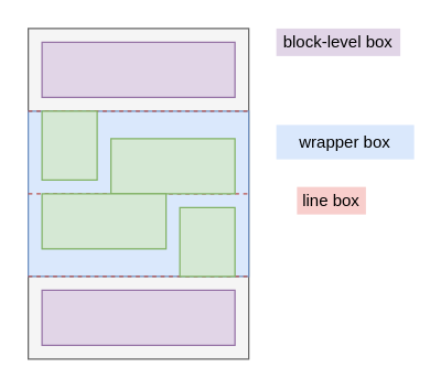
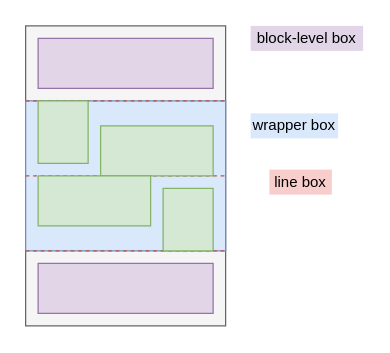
  <mxCell id="0" />
  <mxCell id="1" parent="0" />
  <mxCell id="2" value="" style="rounded=0;whiteSpace=wrap;html=1;fillColor=#f5f5f5;strokeColor=#666666;fontColor=#333333;" parent="1" vertex="1"><mxGeometry x="20" y="20" width="160" height="240" as="geometry" /></mxCell>
- <mxCell id="3" value="wrapper box" style="text;html=1;strokeColor=none;fillColor=#dae8fc;align=center;verticalAlign=middle;whiteSpace=wrap;rounded=0;" parent="1" vertex="1"><mxGeometry x="200" y="90" width="100" height="25" as="geometry" /></mxCell>
+ <mxCell id="3" value="wrapper box" style="text;html=1;strokeColor=none;fillColor=#dae8fc;align=center;verticalAlign=middle;whiteSpace=wrap;rounded=0;" parent="1" vertex="1"><mxGeometry x="200" y="90" width="70" height="20" as="geometry" /></mxCell>
  <mxCell id="4" value="block-level box" style="text;html=1;strokeColor=none;fillColor=#e1d5e7;align=center;verticalAlign=middle;whiteSpace=wrap;rounded=0;" parent="1" vertex="1"><mxGeometry x="200" y="20" width="90" height="20" as="geometry" /></mxCell>
  <mxCell id="5" value="" style="verticalLabelPosition=bottom;verticalAlign=top;html=1;shape=mxgraph.basic.rect;fillColor2=none;strokeWidth=1;size=20;indent=5;fillColor=#dae8fc;strokeColor=#6c8ebf;" parent="1" vertex="1"><mxGeometry x="20" y="80" width="160" height="120" as="geometry" /></mxCell>
  <mxCell id="6" value="" style="verticalLabelPosition=bottom;verticalAlign=top;html=1;shape=mxgraph.basic.rect;fillColor2=none;strokeWidth=1;size=20;indent=5;fillColor=#e1d5e7;strokeColor=#9673a6;" parent="1" vertex="1"><mxGeometry x="30" y="210" width="140" height="40" as="geometry" /></mxCell>
  <mxCell id="7" value="" style="verticalLabelPosition=bottom;verticalAlign=top;html=1;shape=mxgraph.basic.rect;fillColor2=none;strokeWidth=1;size=20;indent=5;fillColor=#e1d5e7;strokeColor=#9673a6;" parent="1" vertex="1"><mxGeometry x="30" y="30" width="140" height="40" as="geometry" /></mxCell>
  <mxCell id="8" value="" style="endArrow=none;dashed=1;html=1;fillColor=#f8cecc;strokeColor=#b85450;" edge="1" parent="1"><mxGeometry width="50" height="50" relative="1" as="geometry"><mxPoint x="20" y="80" as="sourcePoint" /><mxPoint x="180" y="80" as="targetPoint" /></mxGeometry></mxCell>
  <mxCell id="9" value="" style="endArrow=none;dashed=1;html=1;fillColor=#f8cecc;strokeColor=#b85450;" edge="1" parent="1"><mxGeometry width="50" height="50" relative="1" as="geometry"><mxPoint x="20" y="140" as="sourcePoint" /><mxPoint x="180" y="140" as="targetPoint" /></mxGeometry></mxCell>
  <mxCell id="10" value="" style="verticalLabelPosition=bottom;verticalAlign=top;html=1;shape=mxgraph.basic.rect;fillColor2=none;strokeWidth=1;size=20;indent=5;fillColor=#d5e8d4;strokeColor=#82b366;" vertex="1" parent="1"><mxGeometry x="30" y="80" width="40" height="50" as="geometry" /></mxCell>
  <mxCell id="11" value="" style="verticalLabelPosition=bottom;verticalAlign=top;html=1;shape=mxgraph.basic.rect;fillColor2=none;strokeWidth=1;size=20;indent=5;fillColor=#d5e8d4;strokeColor=#82b366;" vertex="1" parent="1"><mxGeometry x="80" y="100" width="90" height="40" as="geometry" /></mxCell>
  <mxCell id="12" value="" style="endArrow=none;dashed=1;html=1;fillColor=#f8cecc;strokeColor=#b85450;" edge="1" parent="1"><mxGeometry width="50" height="50" relative="1" as="geometry"><mxPoint x="20" y="200" as="sourcePoint" /><mxPoint x="180" y="200" as="targetPoint" /></mxGeometry></mxCell>
  <mxCell id="13" value="" style="verticalLabelPosition=bottom;verticalAlign=top;html=1;shape=mxgraph.basic.rect;fillColor2=none;strokeWidth=1;size=20;indent=5;fillColor=#d5e8d4;strokeColor=#82b366;" vertex="1" parent="1"><mxGeometry x="130" y="150" width="40" height="50" as="geometry" /></mxCell>
  <mxCell id="14" value="line box" style="text;html=1;strokeColor=none;fillColor=#f8cecc;align=center;verticalAlign=middle;whiteSpace=wrap;rounded=0;" vertex="1" parent="1"><mxGeometry x="215" y="135" width="50" height="20" as="geometry" /></mxCell>
  <mxCell id="15" value="" style="verticalLabelPosition=bottom;verticalAlign=top;html=1;shape=mxgraph.basic.rect;fillColor2=none;strokeWidth=1;size=20;indent=5;fillColor=#d5e8d4;strokeColor=#82b366;" vertex="1" parent="1"><mxGeometry x="30" y="140" width="90" height="40" as="geometry" /></mxCell>
